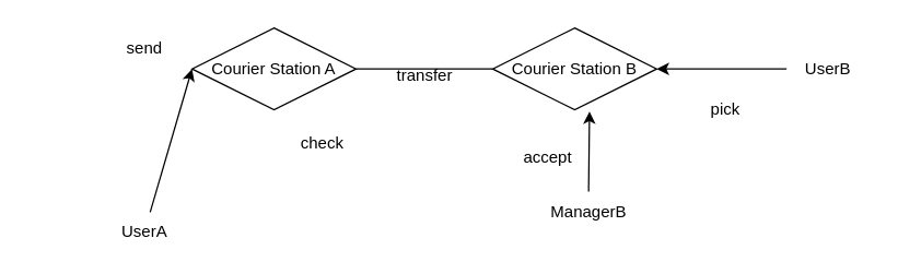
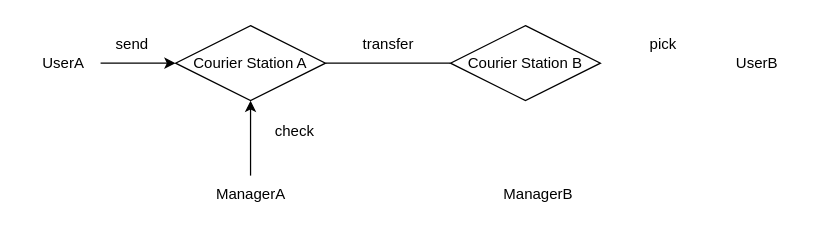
  <mxCell id="0" />
  <mxCell id="1" parent="0" />
  <mxCell id="2" style="edgeStyle=none;html=1;exitX=1;exitY=0.5;exitDx=0;exitDy=0;entryX=0;entryY=0.5;entryDx=0;entryDy=0;endArrow=none;" edge="1" parent="1" source="3" target="6"><mxGeometry relative="1" as="geometry" /></mxCell>
  <mxCell id="3" value="Courier Station A" style="rhombus;whiteSpace=wrap;html=1;" vertex="1" parent="1"><mxGeometry x="140" y="20" width="120" height="60" as="geometry" /></mxCell>
  <mxCell id="4" style="edgeStyle=none;html=1;entryX=0;entryY=0.5;entryDx=0;entryDy=0;" edge="1" parent="1" source="5" target="3"><mxGeometry relative="1" as="geometry" /></mxCell>
- <mxCell id="5" value="UserA" style="text;html=1;align=center;verticalAlign=middle;resizable=0;points=[];autosize=1;strokeColor=none;fillColor=none;" vertex="1" parent="1"><mxGeometry x="75" y="155" width="60" height="30" as="geometry" /></mxCell>
+ <mxCell id="5" value="UserA" style="text;html=1;align=center;verticalAlign=middle;resizable=0;points=[];autosize=1;strokeColor=none;fillColor=none;" vertex="1" parent="1"><mxGeometry x="20" y="35" width="60" height="30" as="geometry" /></mxCell>
  <mxCell id="6" value="Courier Station B" style="rhombus;whiteSpace=wrap;html=1;" vertex="1" parent="1"><mxGeometry x="360" y="20" width="120" height="60" as="geometry" /></mxCell>
- <mxCell id="7" style="edgeStyle=none;html=1;entryX=1;entryY=0.5;entryDx=0;entryDy=0;" edge="1" parent="1" source="8" target="6"><mxGeometry relative="1" as="geometry" /></mxCell>
  <mxCell id="8" value="UserB" style="text;html=1;align=center;verticalAlign=middle;resizable=0;points=[];autosize=1;strokeColor=none;fillColor=none;" vertex="1" parent="1"><mxGeometry x="575" y="35" width="60" height="30" as="geometry" /></mxCell>
- <mxCell id="11" style="edgeStyle=none;html=1;entryX=0.59;entryY=1.021;entryDx=0;entryDy=0;entryPerimeter=0;" edge="1" parent="1" source="12" target="6"><mxGeometry relative="1" as="geometry" /></mxCell>
+ <mxCell id="9" style="edgeStyle=none;html=1;entryX=0.5;entryY=1;entryDx=0;entryDy=0;" edge="1" parent="1" source="10" target="3"><mxGeometry relative="1" as="geometry" /></mxCell>
+ <mxCell id="10" value="ManagerA" style="text;html=1;align=center;verticalAlign=middle;resizable=0;points=[];autosize=1;strokeColor=none;fillColor=none;" vertex="1" parent="1"><mxGeometry x="160" y="140" width="80" height="30" as="geometry" /></mxCell>
  <mxCell id="12" value="ManagerB" style="text;html=1;align=center;verticalAlign=middle;resizable=0;points=[];autosize=1;strokeColor=none;fillColor=none;" vertex="1" parent="1"><mxGeometry x="390" y="140" width="80" height="30" as="geometry" /></mxCell>
  <mxCell id="13" value="check" style="text;html=1;align=center;verticalAlign=middle;resizable=0;points=[];autosize=1;strokeColor=none;fillColor=none;" vertex="1" parent="1"><mxGeometry x="210" y="90" width="50" height="30" as="geometry" /></mxCell>
- <mxCell id="14" value="accept" style="text;html=1;align=center;verticalAlign=middle;resizable=0;points=[];autosize=1;strokeColor=none;fillColor=none;" vertex="1" parent="1"><mxGeometry x="370" y="100" width="60" height="30" as="geometry" /></mxCell>
  <mxCell id="15" value="send" style="text;html=1;align=center;verticalAlign=middle;resizable=0;points=[];autosize=1;strokeColor=none;fillColor=none;" vertex="1" parent="1"><mxGeometry x="80" y="20" width="50" height="30" as="geometry" /></mxCell>
- <mxCell id="16" value="pick" style="text;html=1;align=center;verticalAlign=middle;resizable=0;points=[];autosize=1;strokeColor=none;fillColor=none;" vertex="1" parent="1"><mxGeometry x="510" y="65" width="40" height="30" as="geometry" /></mxCell>
- <mxCell id="17" value="transfer" style="text;html=1;align=center;verticalAlign=middle;resizable=0;points=[];autosize=1;strokeColor=none;fillColor=none;" vertex="1" parent="1"><mxGeometry x="280" y="40" width="60" height="30" as="geometry" /></mxCell>
+ <mxCell id="16" value="pick" style="text;html=1;align=center;verticalAlign=middle;resizable=0;points=[];autosize=1;strokeColor=none;fillColor=none;" vertex="1" parent="1"><mxGeometry x="510" y="20" width="40" height="30" as="geometry" /></mxCell>
+ <mxCell id="17" value="transfer" style="text;html=1;align=center;verticalAlign=middle;resizable=0;points=[];autosize=1;strokeColor=none;fillColor=none;" vertex="1" parent="1"><mxGeometry x="280" y="20" width="60" height="30" as="geometry" /></mxCell>
